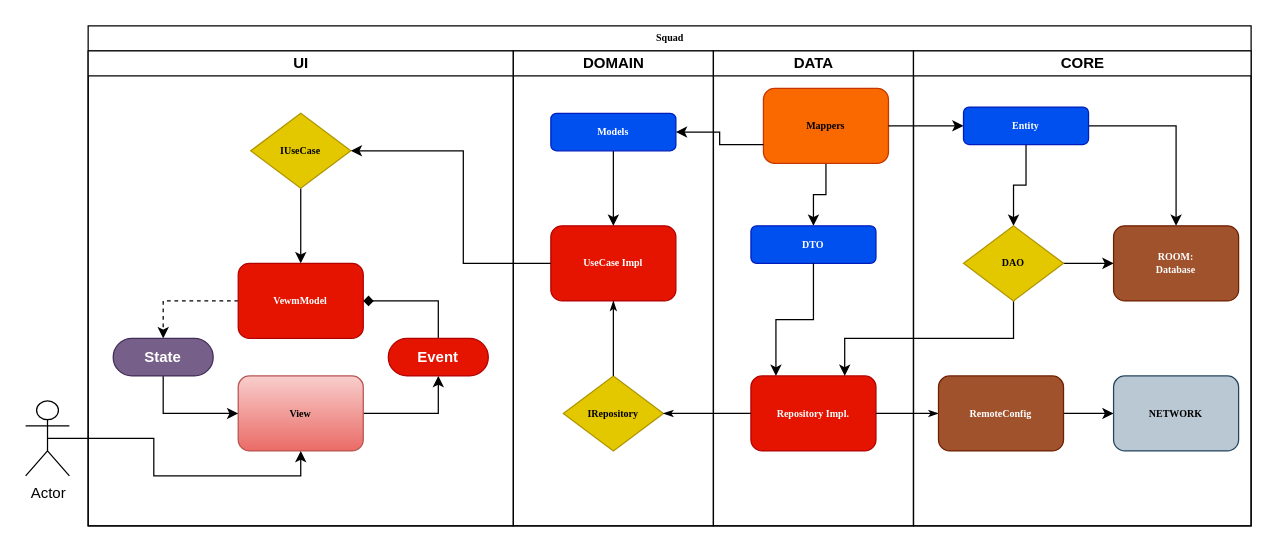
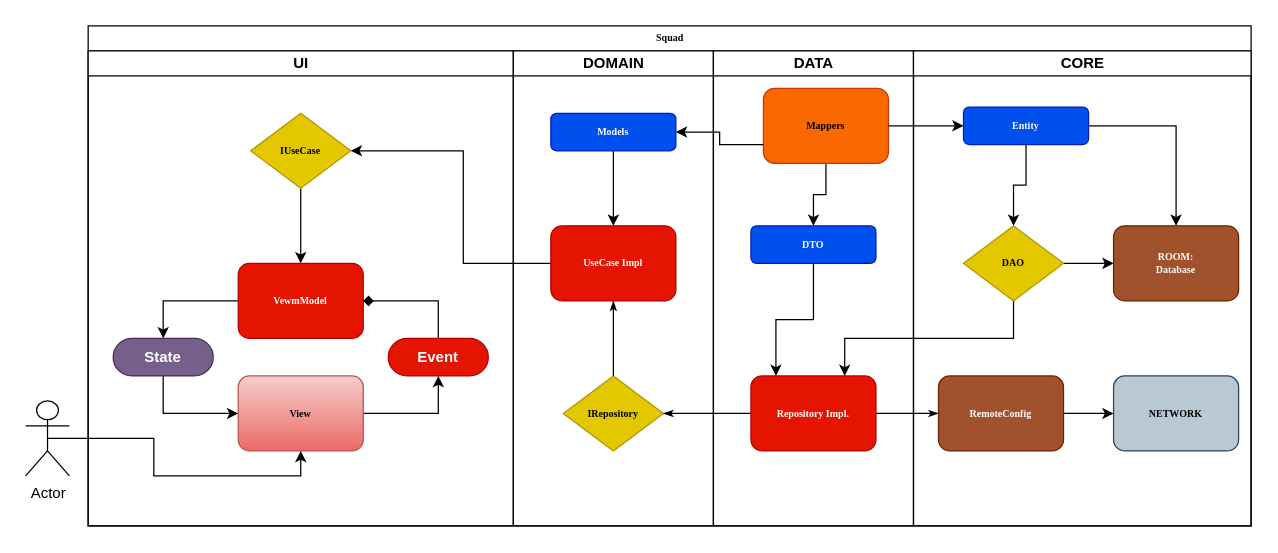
  <mxCell id="0" />
  <mxCell id="1" parent="0" />
  <mxCell id="2" value="Squad" style="swimlane;html=1;childLayout=stackLayout;startSize=20;rounded=0;shadow=0;labelBackgroundColor=none;strokeWidth=1;fontFamily=Verdana;fontSize=8;align=center;portConstraintRotation=1;" parent="1" vertex="1"><mxGeometry x="70" y="20" width="930" height="400" as="geometry" /></mxCell>
  <mxCell id="3" value="UI" style="swimlane;html=1;startSize=20;" parent="2" vertex="1"><mxGeometry y="20" width="340" height="380" as="geometry" /></mxCell>
- <mxCell id="4" style="edgeStyle=orthogonalEdgeStyle;rounded=0;orthogonalLoop=1;jettySize=auto;html=1;entryX=0.5;entryY=1;entryDx=0;entryDy=0;dashed=1;" parent="3" source="5" target="11" edge="1"><mxGeometry relative="1" as="geometry" /></mxCell>
+ <mxCell id="4" style="edgeStyle=orthogonalEdgeStyle;rounded=0;orthogonalLoop=1;jettySize=auto;html=1;entryX=0.5;entryY=1;entryDx=0;entryDy=0;" parent="3" source="5" target="11" edge="1"><mxGeometry relative="1" as="geometry" /></mxCell>
  <mxCell id="5" value="VewmModel" style="rounded=1;whiteSpace=wrap;html=1;shadow=0;labelBackgroundColor=none;strokeWidth=1;fontFamily=Verdana;fontSize=8;align=center;fillColor=#e51400;fontColor=#ffffff;strokeColor=#B20000;fontStyle=1" parent="3" vertex="1"><mxGeometry x="120" y="170" width="100" height="60" as="geometry" /></mxCell>
  <mxCell id="6" style="edgeStyle=orthogonalEdgeStyle;rounded=0;orthogonalLoop=1;jettySize=auto;html=1;exitX=1;exitY=0.5;exitDx=0;exitDy=0;entryX=0.5;entryY=0;entryDx=0;entryDy=0;" parent="3" source="7" target="13" edge="1"><mxGeometry relative="1" as="geometry" /></mxCell>
  <mxCell id="7" value="View" style="rounded=1;whiteSpace=wrap;html=1;shadow=0;labelBackgroundColor=none;strokeWidth=1;fontFamily=Verdana;fontSize=8;align=center;fillColor=#f8cecc;gradientColor=#ea6b66;strokeColor=#b85450;fontStyle=1" parent="3" vertex="1"><mxGeometry x="120" y="260" width="100" height="60" as="geometry" /></mxCell>
  <mxCell id="8" value="" style="edgeStyle=orthogonalEdgeStyle;rounded=0;orthogonalLoop=1;jettySize=auto;html=1;" parent="3" source="9" target="5" edge="1"><mxGeometry relative="1" as="geometry" /></mxCell>
  <mxCell id="9" value="IUseCase" style="rhombus;whiteSpace=wrap;html=1;rounded=0;shadow=0;labelBackgroundColor=none;strokeWidth=1;fontFamily=Verdana;fontSize=8;align=center;fillColor=#e3c800;fontColor=#000000;strokeColor=#B09500;fontStyle=1" parent="3" vertex="1"><mxGeometry x="130" y="50" width="80" height="60" as="geometry" /></mxCell>
  <mxCell id="10" style="edgeStyle=orthogonalEdgeStyle;rounded=0;orthogonalLoop=1;jettySize=auto;html=1;exitX=0.5;exitY=0;exitDx=0;exitDy=0;entryX=0;entryY=0.5;entryDx=0;entryDy=0;" parent="3" source="11" target="7" edge="1"><mxGeometry relative="1" as="geometry" /></mxCell>
  <mxCell id="11" value="State" style="rounded=1;whiteSpace=wrap;html=1;direction=west;arcSize=50;fillColor=#76608a;fontColor=#ffffff;strokeColor=#432D57;fontStyle=1" parent="3" vertex="1"><mxGeometry x="20" y="230" width="80" height="30" as="geometry" /></mxCell>
  <mxCell id="12" style="edgeStyle=orthogonalEdgeStyle;rounded=0;orthogonalLoop=1;jettySize=auto;html=1;exitX=0.5;exitY=1;exitDx=0;exitDy=0;entryX=1;entryY=0.5;entryDx=0;entryDy=0;endArrow=diamond;" parent="3" source="13" target="5" edge="1"><mxGeometry relative="1" as="geometry" /></mxCell>
  <mxCell id="13" value="Event" style="rounded=1;whiteSpace=wrap;html=1;direction=west;arcSize=50;fillColor=#e51400;fontColor=#ffffff;strokeColor=#B20000;fontStyle=1" parent="3" vertex="1"><mxGeometry x="240" y="230" width="80" height="30" as="geometry" /></mxCell>
  <mxCell id="14" value="DOMAIN" style="swimlane;html=1;startSize=20;" parent="2" vertex="1"><mxGeometry x="340" y="20" width="160" height="380" as="geometry" /></mxCell>
  <mxCell id="15" value="UseCase Impl" style="rounded=1;whiteSpace=wrap;html=1;shadow=0;labelBackgroundColor=none;strokeWidth=1;fontFamily=Verdana;fontSize=8;align=center;fillColor=#e51400;fontColor=#ffffff;strokeColor=#B20000;fontStyle=1" parent="14" vertex="1"><mxGeometry x="30" y="140" width="100" height="60" as="geometry" /></mxCell>
  <mxCell id="16" value="IRepository" style="rhombus;whiteSpace=wrap;html=1;rounded=0;shadow=0;labelBackgroundColor=none;strokeWidth=1;fontFamily=Verdana;fontSize=8;align=center;fillColor=#e3c800;fontColor=#000000;strokeColor=#B09500;fontStyle=1" parent="14" vertex="1"><mxGeometry x="40" y="260" width="80" height="60" as="geometry" /></mxCell>
  <mxCell id="17" style="edgeStyle=orthogonalEdgeStyle;rounded=1;html=1;labelBackgroundColor=none;startArrow=none;startFill=0;startSize=5;endArrow=classicThin;endFill=1;endSize=5;jettySize=auto;orthogonalLoop=1;strokeWidth=1;fontFamily=Verdana;fontSize=8;entryX=0.5;entryY=1;entryDx=0;entryDy=0;" parent="14" source="16" target="15" edge="1"><mxGeometry relative="1" as="geometry" /></mxCell>
  <mxCell id="18" style="edgeStyle=orthogonalEdgeStyle;rounded=0;orthogonalLoop=1;jettySize=auto;html=1;exitX=0.5;exitY=1;exitDx=0;exitDy=0;entryX=0.5;entryY=0;entryDx=0;entryDy=0;" parent="14" source="19" target="15" edge="1"><mxGeometry relative="1" as="geometry" /></mxCell>
  <mxCell id="19" value="Models" style="rounded=1;whiteSpace=wrap;html=1;shadow=0;labelBackgroundColor=none;strokeWidth=1;fontFamily=Verdana;fontSize=8;align=center;fillColor=#0050ef;fontColor=#ffffff;strokeColor=#001DBC;fontStyle=1" parent="14" vertex="1"><mxGeometry x="30" y="50" width="100" height="30" as="geometry" /></mxCell>
  <mxCell id="20" value="DATA" style="swimlane;html=1;startSize=20;" parent="2" vertex="1"><mxGeometry x="500" y="20" width="160" height="380" as="geometry" /></mxCell>
  <mxCell id="21" value="Repository Impl." style="rounded=1;whiteSpace=wrap;html=1;shadow=0;labelBackgroundColor=none;strokeWidth=1;fontFamily=Verdana;fontSize=8;align=center;fillColor=#e51400;fontColor=#ffffff;strokeColor=#B20000;fontStyle=1" parent="20" vertex="1"><mxGeometry x="30" y="260" width="100" height="60" as="geometry" /></mxCell>
  <mxCell id="22" style="edgeStyle=orthogonalEdgeStyle;rounded=0;orthogonalLoop=1;jettySize=auto;html=1;exitX=0.5;exitY=1;exitDx=0;exitDy=0;entryX=0.5;entryY=0;entryDx=0;entryDy=0;" parent="20" source="23" target="24" edge="1"><mxGeometry relative="1" as="geometry"><mxPoint x="80" y="200" as="targetPoint" /></mxGeometry></mxCell>
  <mxCell id="23" value="Mappers" style="rounded=1;whiteSpace=wrap;html=1;shadow=0;labelBackgroundColor=none;strokeWidth=1;fontFamily=Verdana;fontSize=8;align=center;fillColor=#fa6800;fontColor=#000000;strokeColor=#C73500;fontStyle=1" parent="20" vertex="1"><mxGeometry x="40" y="30" width="100" height="60" as="geometry" /></mxCell>
  <mxCell id="24" value="DTO" style="rounded=1;whiteSpace=wrap;html=1;shadow=0;labelBackgroundColor=none;strokeWidth=1;fontFamily=Verdana;fontSize=8;align=center;fillColor=#0050ef;fontColor=#ffffff;strokeColor=#001DBC;fontStyle=1" parent="20" vertex="1"><mxGeometry x="30" y="140" width="100" height="30" as="geometry" /></mxCell>
  <mxCell id="25" style="edgeStyle=orthogonalEdgeStyle;rounded=0;orthogonalLoop=1;jettySize=auto;html=1;exitX=0.5;exitY=1;exitDx=0;exitDy=0;entryX=0.2;entryY=0;entryDx=0;entryDy=0;entryPerimeter=0;" parent="20" source="24" target="21" edge="1"><mxGeometry relative="1" as="geometry" /></mxCell>
  <mxCell id="26" style="edgeStyle=orthogonalEdgeStyle;rounded=1;html=1;labelBackgroundColor=none;startArrow=none;startFill=0;startSize=5;endArrow=classicThin;endFill=1;endSize=5;jettySize=auto;orthogonalLoop=1;strokeWidth=1;fontFamily=Verdana;fontSize=8;exitX=1;exitY=0.5;exitDx=0;exitDy=0;" parent="2" source="21" target="34" edge="1"><mxGeometry relative="1" as="geometry"><mxPoint x="430" y="290" as="sourcePoint" /></mxGeometry></mxCell>
  <mxCell id="27" style="edgeStyle=orthogonalEdgeStyle;rounded=1;html=1;labelBackgroundColor=none;startArrow=none;startFill=0;startSize=5;endArrow=classicThin;endFill=1;endSize=5;jettySize=auto;orthogonalLoop=1;strokeWidth=1;fontFamily=Verdana;fontSize=8;entryX=1;entryY=0.5;entryDx=0;entryDy=0;" parent="2" source="21" target="16" edge="1"><mxGeometry relative="1" as="geometry" /></mxCell>
  <mxCell id="28" style="edgeStyle=orthogonalEdgeStyle;rounded=0;orthogonalLoop=1;jettySize=auto;html=1;exitX=0;exitY=0.75;exitDx=0;exitDy=0;entryX=1;entryY=0.5;entryDx=0;entryDy=0;" parent="2" source="23" target="19" edge="1"><mxGeometry relative="1" as="geometry" /></mxCell>
  <mxCell id="29" style="edgeStyle=orthogonalEdgeStyle;rounded=0;orthogonalLoop=1;jettySize=auto;html=1;exitX=1;exitY=0.5;exitDx=0;exitDy=0;entryX=0;entryY=0.5;entryDx=0;entryDy=0;" parent="2" source="23" target="37" edge="1"><mxGeometry relative="1" as="geometry" /></mxCell>
  <mxCell id="30" style="edgeStyle=orthogonalEdgeStyle;rounded=0;orthogonalLoop=1;jettySize=auto;html=1;exitX=0.5;exitY=1;exitDx=0;exitDy=0;entryX=0.75;entryY=0;entryDx=0;entryDy=0;" parent="2" source="39" target="21" edge="1"><mxGeometry relative="1" as="geometry" /></mxCell>
  <mxCell id="31" value="CORE" style="swimlane;html=1;startSize=20;" parent="2" vertex="1"><mxGeometry x="660" y="20" width="270" height="380" as="geometry" /></mxCell>
  <mxCell id="32" value="ROOM:&lt;br&gt;&lt;div&gt;Database&lt;/div&gt;" style="rounded=1;whiteSpace=wrap;html=1;shadow=0;labelBackgroundColor=none;strokeWidth=1;fontFamily=Verdana;fontSize=8;align=center;fillColor=#a0522d;fontColor=#ffffff;strokeColor=#6D1F00;fontStyle=1" parent="31" vertex="1"><mxGeometry x="160" y="140" width="100" height="60" as="geometry" /></mxCell>
  <mxCell id="33" style="edgeStyle=orthogonalEdgeStyle;rounded=0;orthogonalLoop=1;jettySize=auto;html=1;exitX=1;exitY=0.5;exitDx=0;exitDy=0;entryX=0;entryY=0.5;entryDx=0;entryDy=0;" parent="31" source="34" target="40" edge="1"><mxGeometry relative="1" as="geometry" /></mxCell>
  <mxCell id="34" value="RemoteConfig" style="rounded=1;whiteSpace=wrap;html=1;shadow=0;labelBackgroundColor=none;strokeWidth=1;fontFamily=Verdana;fontSize=8;align=center;fillColor=#a0522d;strokeColor=#6D1F00;fontColor=#ffffff;fontStyle=1" parent="31" vertex="1"><mxGeometry x="20" y="260" width="100" height="60" as="geometry" /></mxCell>
  <mxCell id="35" style="edgeStyle=orthogonalEdgeStyle;rounded=0;orthogonalLoop=1;jettySize=auto;html=1;exitX=0.5;exitY=1;exitDx=0;exitDy=0;entryX=0.5;entryY=0;entryDx=0;entryDy=0;" parent="31" source="37" target="39" edge="1"><mxGeometry relative="1" as="geometry" /></mxCell>
  <mxCell id="36" style="edgeStyle=orthogonalEdgeStyle;rounded=0;orthogonalLoop=1;jettySize=auto;html=1;exitX=1;exitY=0.5;exitDx=0;exitDy=0;entryX=0.5;entryY=0;entryDx=0;entryDy=0;" parent="31" source="37" target="32" edge="1"><mxGeometry relative="1" as="geometry" /></mxCell>
  <mxCell id="37" value="&lt;div&gt;Entity&lt;/div&gt;" style="rounded=1;whiteSpace=wrap;html=1;shadow=0;labelBackgroundColor=none;strokeWidth=1;fontFamily=Verdana;fontSize=8;align=center;fillColor=#0050ef;fontColor=#ffffff;strokeColor=#001DBC;fontStyle=1" parent="31" vertex="1"><mxGeometry x="40" y="45" width="100" height="30" as="geometry" /></mxCell>
  <mxCell id="38" style="edgeStyle=orthogonalEdgeStyle;rounded=0;orthogonalLoop=1;jettySize=auto;html=1;exitX=1;exitY=0.5;exitDx=0;exitDy=0;entryX=0;entryY=0.5;entryDx=0;entryDy=0;" parent="31" source="39" target="32" edge="1"><mxGeometry relative="1" as="geometry" /></mxCell>
  <mxCell id="39" value="DAO" style="rhombus;whiteSpace=wrap;html=1;rounded=0;shadow=0;labelBackgroundColor=none;strokeWidth=1;fontFamily=Verdana;fontSize=8;align=center;fillColor=#e3c800;fontColor=#000000;strokeColor=#B09500;fontStyle=1" parent="31" vertex="1"><mxGeometry x="40" y="140" width="80" height="60" as="geometry" /></mxCell>
  <mxCell id="40" value="NETWORK" style="rounded=1;whiteSpace=wrap;html=1;shadow=0;labelBackgroundColor=none;strokeWidth=1;fontFamily=Verdana;fontSize=8;align=center;fillColor=#bac8d3;strokeColor=#23445d;fontColor=#000000;fontStyle=1" parent="31" vertex="1"><mxGeometry x="160" y="260" width="100" height="60" as="geometry" /></mxCell>
  <mxCell id="41" style="edgeStyle=orthogonalEdgeStyle;rounded=0;orthogonalLoop=1;jettySize=auto;html=1;exitX=0;exitY=0.5;exitDx=0;exitDy=0;entryX=1;entryY=0.5;entryDx=0;entryDy=0;" parent="2" source="15" target="9" edge="1"><mxGeometry relative="1" as="geometry"><Array as="points"><mxPoint x="300" y="190" /><mxPoint x="300" y="100" /></Array></mxGeometry></mxCell>
  <mxCell id="42" style="edgeStyle=orthogonalEdgeStyle;rounded=0;orthogonalLoop=1;jettySize=auto;html=1;exitX=0.5;exitY=0.5;exitDx=0;exitDy=0;exitPerimeter=0;entryX=0.5;entryY=1;entryDx=0;entryDy=0;" parent="1" source="43" target="7" edge="1"><mxGeometry relative="1" as="geometry" /></mxCell>
  <mxCell id="43" value="Actor" style="shape=umlActor;verticalLabelPosition=bottom;verticalAlign=top;html=1;outlineConnect=0;" parent="1" vertex="1"><mxGeometry x="20" y="320" width="35" height="60" as="geometry" /></mxCell>
